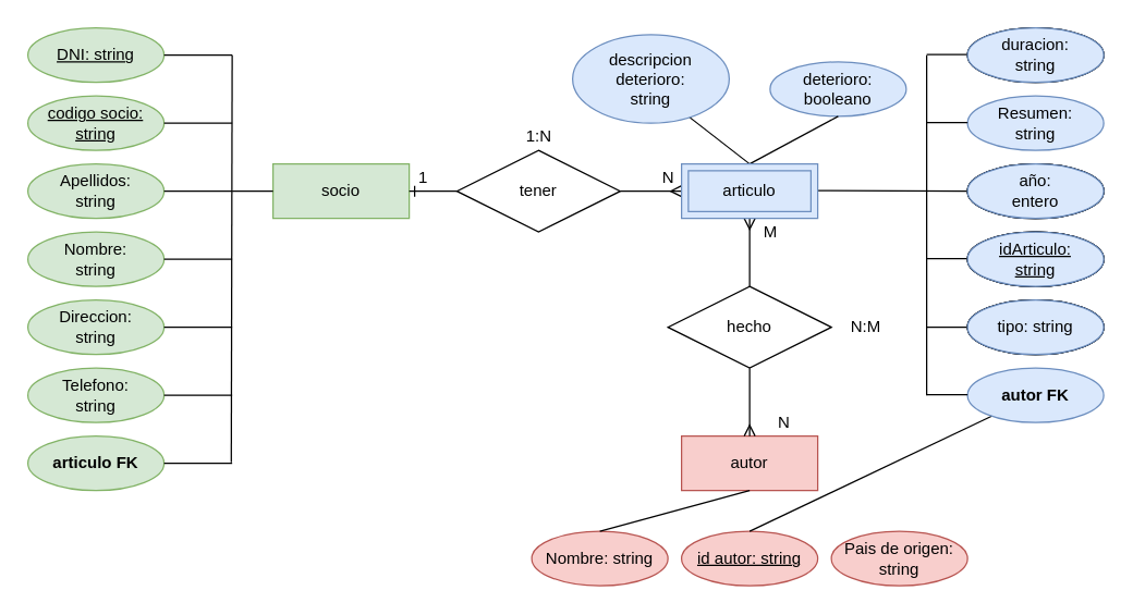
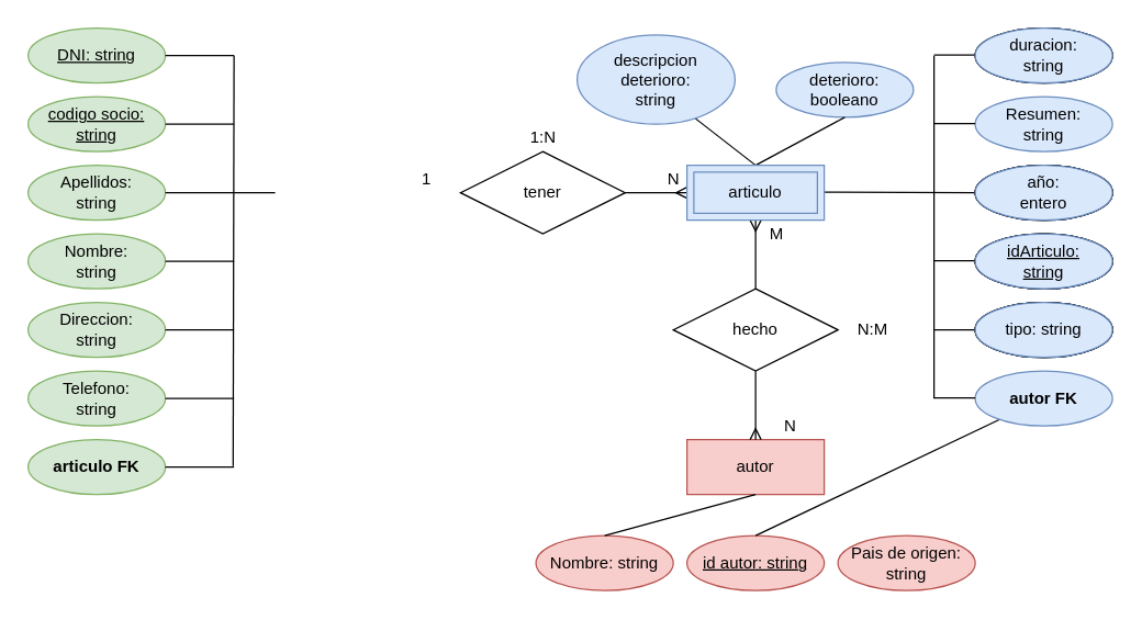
  <mxCell id="0" />
  <mxCell id="1" parent="0" />
- <mxCell id="2" value="socio" style="whiteSpace=wrap;html=1;align=center;fillColor=#d5e8d4;strokeColor=#82b366;" parent="1" vertex="1"><mxGeometry x="200" y="120" width="100" height="40" as="geometry" /></mxCell>
  <mxCell id="3" value="codigo socio:&lt;br&gt;string" style="ellipse;whiteSpace=wrap;html=1;align=center;fontStyle=4;rounded=0;sketch=0;fillColor=#d5e8d4;strokeColor=#82b366;" parent="1" vertex="1"><mxGeometry x="20" y="70" width="100" height="40" as="geometry" /></mxCell>
  <mxCell id="4" value="DNI: string" style="ellipse;whiteSpace=wrap;html=1;align=center;fontStyle=4;rounded=0;sketch=0;fillColor=#d5e8d4;strokeColor=#82b366;" parent="1" vertex="1"><mxGeometry x="20" y="20" width="100" height="40" as="geometry" /></mxCell>
  <mxCell id="5" value="Nombre:&lt;br&gt;string" style="ellipse;whiteSpace=wrap;html=1;align=center;rounded=0;sketch=0;fillColor=#d5e8d4;strokeColor=#82b366;" parent="1" vertex="1"><mxGeometry x="20" y="170" width="100" height="40" as="geometry" /></mxCell>
  <mxCell id="6" value="Apellidos:&lt;br&gt;string" style="ellipse;whiteSpace=wrap;html=1;align=center;rounded=0;sketch=0;fillColor=#d5e8d4;strokeColor=#82b366;" parent="1" vertex="1"><mxGeometry x="20" y="120" width="100" height="40" as="geometry" /></mxCell>
  <mxCell id="7" value="tener" style="shape=rhombus;perimeter=rhombusPerimeter;whiteSpace=wrap;html=1;align=center;rounded=0;sketch=0;" parent="1" vertex="1"><mxGeometry x="335" y="110" width="120" height="60" as="geometry" /></mxCell>
  <mxCell id="8" value="autor" style="whiteSpace=wrap;html=1;align=center;rounded=0;sketch=0;fillColor=#f8cecc;strokeColor=#b85450;" parent="1" vertex="1"><mxGeometry x="500" y="320" width="100" height="40" as="geometry" /></mxCell>
  <mxCell id="9" value="hecho" style="shape=rhombus;perimeter=rhombusPerimeter;whiteSpace=wrap;html=1;align=center;rounded=0;sketch=0;" parent="1" vertex="1"><mxGeometry x="490" y="210" width="120" height="60" as="geometry" /></mxCell>
  <mxCell id="10" value="" style="edgeStyle=entityRelationEdgeStyle;fontSize=12;html=1;endArrow=ERmany;rounded=1;sketch=0;curved=0;entryX=0;entryY=0.5;entryDx=0;entryDy=0;exitX=1;exitY=0.5;exitDx=0;exitDy=0;" parent="1" source="7" edge="1"><mxGeometry width="100" height="100" relative="1" as="geometry"><mxPoint x="500" y="140" as="sourcePoint" /><mxPoint x="500" y="140" as="targetPoint" /></mxGeometry></mxCell>
- <mxCell id="11" value="" style="edgeStyle=entityRelationEdgeStyle;fontSize=12;html=1;endArrow=ERone;endFill=1;rounded=1;sketch=0;curved=0;entryX=1;entryY=0.5;entryDx=0;entryDy=0;exitX=0;exitY=0.5;exitDx=0;exitDy=0;" parent="1" source="7" target="2" edge="1"><mxGeometry width="100" height="100" relative="1" as="geometry"><mxPoint x="450" y="290" as="sourcePoint" /><mxPoint x="320" y="170" as="targetPoint" /></mxGeometry></mxCell>
  <mxCell id="12" value="" style="fontSize=12;html=1;endArrow=ERmany;rounded=1;sketch=0;entryX=0.5;entryY=0;entryDx=0;entryDy=0;" parent="1" source="9" target="8" edge="1"><mxGeometry width="100" height="100" relative="1" as="geometry"><mxPoint x="330" y="240" as="sourcePoint" /><mxPoint x="550" y="330" as="targetPoint" /><Array as="points" /></mxGeometry></mxCell>
  <mxCell id="13" value="" style="fontSize=12;html=1;endArrow=ERmany;rounded=1;sketch=0;exitX=0.5;exitY=0;exitDx=0;exitDy=0;entryX=0.5;entryY=1;entryDx=0;entryDy=0;" parent="1" source="9" edge="1"><mxGeometry width="100" height="100" relative="1" as="geometry"><mxPoint x="591" y="190" as="sourcePoint" /><mxPoint x="550" y="160" as="targetPoint" /></mxGeometry></mxCell>
  <mxCell id="14" value="" style="line;strokeWidth=1;rotatable=0;dashed=0;labelPosition=right;align=left;verticalAlign=middle;spacingTop=0;spacingLeft=6;points=[];portConstraint=eastwest;rounded=0;sketch=0;" parent="1" vertex="1"><mxGeometry x="170" y="135" width="30" height="10" as="geometry" /></mxCell>
  <mxCell id="15" value="" style="endArrow=none;html=1;rounded=0;sketch=0;entryX=0.987;entryY=0.423;entryDx=0;entryDy=0;entryPerimeter=0;" parent="1" target="64" edge="1"><mxGeometry relative="1" as="geometry"><mxPoint x="170" y="40" as="sourcePoint" /><mxPoint x="170" y="350" as="targetPoint" /></mxGeometry></mxCell>
  <mxCell id="16" value="1:N" style="text;html=1;resizable=0;autosize=1;align=center;verticalAlign=middle;points=[];fillColor=none;strokeColor=none;rounded=0;sketch=0;" parent="1" vertex="1"><mxGeometry x="380" y="90" width="30" height="20" as="geometry" /></mxCell>
  <mxCell id="17" value="1" style="text;html=1;resizable=0;autosize=1;align=center;verticalAlign=middle;points=[];fillColor=none;strokeColor=none;rounded=0;sketch=0;" parent="1" vertex="1"><mxGeometry x="300" y="120" width="20" height="20" as="geometry" /></mxCell>
  <mxCell id="18" value="N" style="text;html=1;resizable=0;autosize=1;align=center;verticalAlign=middle;points=[];fillColor=none;strokeColor=none;rounded=0;sketch=0;" parent="1" vertex="1"><mxGeometry x="480" y="120" width="20" height="20" as="geometry" /></mxCell>
  <mxCell id="19" value="N:M" style="text;html=1;resizable=0;autosize=1;align=center;verticalAlign=middle;points=[];fillColor=none;strokeColor=none;rounded=0;sketch=0;" parent="1" vertex="1"><mxGeometry x="615" y="230" width="40" height="20" as="geometry" /></mxCell>
  <mxCell id="20" value="M" style="text;html=1;resizable=0;autosize=1;align=center;verticalAlign=middle;points=[];fillColor=none;strokeColor=none;rounded=0;sketch=0;" parent="1" vertex="1"><mxGeometry x="550" y="160" width="30" height="20" as="geometry" /></mxCell>
  <mxCell id="21" value="N" style="text;html=1;resizable=0;autosize=1;align=center;verticalAlign=middle;points=[];fillColor=none;strokeColor=none;rounded=0;sketch=0;" parent="1" vertex="1"><mxGeometry x="565" y="300" width="20" height="20" as="geometry" /></mxCell>
  <mxCell id="22" value="Direccion:&lt;br&gt;string" style="ellipse;whiteSpace=wrap;html=1;align=center;rounded=0;sketch=0;fillColor=#d5e8d4;strokeColor=#82b366;" parent="1" vertex="1"><mxGeometry x="20" y="220" width="100" height="40" as="geometry" /></mxCell>
  <mxCell id="23" value="Telefono:&lt;br&gt;string" style="ellipse;whiteSpace=wrap;html=1;align=center;rounded=0;sketch=0;fillColor=#d5e8d4;strokeColor=#82b366;" parent="1" vertex="1"><mxGeometry x="20" y="270" width="100" height="40" as="geometry" /></mxCell>
  <mxCell id="24" value="" style="line;strokeWidth=1;rotatable=0;dashed=0;labelPosition=right;align=left;verticalAlign=middle;spacingTop=0;spacingLeft=6;points=[];portConstraint=eastwest;rounded=0;sketch=0;" parent="1" vertex="1"><mxGeometry x="120" y="185" width="50" height="10" as="geometry" /></mxCell>
  <mxCell id="25" value="" style="line;strokeWidth=1;rotatable=0;dashed=0;labelPosition=right;align=left;verticalAlign=middle;spacingTop=0;spacingLeft=6;points=[];portConstraint=eastwest;rounded=0;sketch=0;" parent="1" vertex="1"><mxGeometry x="120" y="235" width="50" height="10" as="geometry" /></mxCell>
  <mxCell id="26" value="" style="line;strokeWidth=1;rotatable=0;dashed=0;labelPosition=right;align=left;verticalAlign=middle;spacingTop=0;spacingLeft=6;points=[];portConstraint=eastwest;rounded=0;sketch=0;" parent="1" vertex="1"><mxGeometry x="120" y="285" width="50" height="10" as="geometry" /></mxCell>
  <mxCell id="27" value="" style="line;strokeWidth=1;rotatable=0;dashed=0;labelPosition=right;align=left;verticalAlign=middle;spacingTop=0;spacingLeft=6;points=[];portConstraint=eastwest;rounded=0;sketch=0;" parent="1" vertex="1"><mxGeometry x="120" y="135" width="50" height="10" as="geometry" /></mxCell>
  <mxCell id="28" value="" style="line;strokeWidth=1;rotatable=0;dashed=0;labelPosition=right;align=left;verticalAlign=middle;spacingTop=0;spacingLeft=6;points=[];portConstraint=eastwest;rounded=0;sketch=0;" parent="1" vertex="1"><mxGeometry x="120" y="85" width="50" height="10" as="geometry" /></mxCell>
  <mxCell id="29" value="" style="line;strokeWidth=1;rotatable=0;dashed=0;labelPosition=right;align=left;verticalAlign=middle;spacingTop=0;spacingLeft=6;points=[];portConstraint=eastwest;rounded=0;sketch=0;" parent="1" vertex="1"><mxGeometry x="120" y="35" width="50" height="10" as="geometry" /></mxCell>
  <mxCell id="30" value="tipo" style="ellipse;whiteSpace=wrap;html=1;align=center;rounded=0;sketch=0;" parent="1" vertex="1"><mxGeometry x="710" y="220" width="100" height="40" as="geometry" /></mxCell>
  <mxCell id="31" value="Nombre: string" style="ellipse;whiteSpace=wrap;html=1;align=center;rounded=0;sketch=0;fillColor=#f8cecc;strokeColor=#b85450;" parent="1" vertex="1"><mxGeometry x="390" y="390" width="100" height="40" as="geometry" /></mxCell>
  <mxCell id="32" value="codigo" style="ellipse;whiteSpace=wrap;html=1;align=center;fontStyle=4;rounded=0;sketch=0;" parent="1" vertex="1"><mxGeometry x="710" y="170" width="100" height="40" as="geometry" /></mxCell>
  <mxCell id="33" value="ano" style="ellipse;whiteSpace=wrap;html=1;align=center;rounded=0;sketch=0;" parent="1" vertex="1"><mxGeometry x="710" y="120" width="100" height="40" as="geometry" /></mxCell>
  <mxCell id="34" value="Resumen:&lt;br&gt;string" style="ellipse;whiteSpace=wrap;html=1;align=center;rounded=0;sketch=0;fillColor=#dae8fc;strokeColor=#6c8ebf;" parent="1" vertex="1"><mxGeometry x="710" y="70" width="100" height="40" as="geometry" /></mxCell>
  <mxCell id="35" value="Pais de origen:&lt;br&gt;string" style="ellipse;whiteSpace=wrap;html=1;align=center;rounded=0;sketch=0;fillColor=#f8cecc;strokeColor=#b85450;" parent="1" vertex="1"><mxGeometry x="610" y="390" width="100" height="40" as="geometry" /></mxCell>
  <mxCell id="36" value="id autor: string" style="ellipse;whiteSpace=wrap;html=1;align=center;fontStyle=4;rounded=0;sketch=0;fillColor=#f8cecc;strokeColor=#b85450;" parent="1" vertex="1"><mxGeometry x="500" y="390" width="100" height="40" as="geometry" /></mxCell>
  <mxCell id="37" value="" style="endArrow=none;html=1;rounded=0;sketch=0;exitX=0.5;exitY=0;exitDx=0;exitDy=0;" parent="1" source="31" edge="1"><mxGeometry relative="1" as="geometry"><mxPoint x="440" y="380" as="sourcePoint" /><mxPoint x="550" y="360" as="targetPoint" /></mxGeometry></mxCell>
  <mxCell id="38" value="" style="endArrow=none;html=1;rounded=0;sketch=0;exitX=0.5;exitY=0;exitDx=0;exitDy=0;" parent="1" source="36" target="61" edge="1"><mxGeometry relative="1" as="geometry"><mxPoint x="455" y="400" as="sourcePoint" /><mxPoint x="558.2" y="372" as="targetPoint" /></mxGeometry></mxCell>
  <mxCell id="39" value="duracion" style="ellipse;whiteSpace=wrap;html=1;align=center;rounded=0;sketch=0;" parent="1" vertex="1"><mxGeometry x="710" y="20" width="100" height="40" as="geometry" /></mxCell>
  <mxCell id="40" value="deterioro:&lt;br&gt;booleano" style="ellipse;whiteSpace=wrap;html=1;align=center;rounded=0;sketch=0;fillColor=#dae8fc;strokeColor=#6c8ebf;" parent="1" vertex="1"><mxGeometry x="565" y="45" width="100" height="40" as="geometry" /></mxCell>
  <mxCell id="41" value="" style="endArrow=none;html=1;rounded=0;sketch=0;entryX=0.5;entryY=1;entryDx=0;entryDy=0;exitX=0.5;exitY=0;exitDx=0;exitDy=0;" parent="1" edge="1"><mxGeometry relative="1" as="geometry"><mxPoint x="550" y="120" as="sourcePoint" /><mxPoint x="615" y="85" as="targetPoint" /></mxGeometry></mxCell>
  <mxCell id="42" value="" style="endArrow=none;html=1;rounded=0;sketch=0;entryX=0.5;entryY=1;entryDx=0;entryDy=0;exitX=0.5;exitY=0;exitDx=0;exitDy=0;" parent="1" edge="1"><mxGeometry relative="1" as="geometry"><mxPoint x="550" y="120" as="sourcePoint" /><mxPoint x="505" y="85" as="targetPoint" /></mxGeometry></mxCell>
  <mxCell id="43" value="" style="endArrow=none;html=1;rounded=0;sketch=0;entryX=0;entryY=0.5;entryDx=0;entryDy=0;" parent="1" target="33" edge="1"><mxGeometry relative="1" as="geometry"><mxPoint x="600" y="139.5" as="sourcePoint" /><mxPoint x="680" y="140" as="targetPoint" /></mxGeometry></mxCell>
  <mxCell id="44" value="" style="endArrow=none;html=1;rounded=0;sketch=0;" parent="1" edge="1"><mxGeometry relative="1" as="geometry"><mxPoint x="680" y="40" as="sourcePoint" /><mxPoint x="680" y="290" as="targetPoint" /></mxGeometry></mxCell>
  <mxCell id="45" value="" style="endArrow=none;html=1;rounded=0;sketch=0;exitX=0;exitY=0.5;exitDx=0;exitDy=0;" parent="1" source="30" edge="1"><mxGeometry relative="1" as="geometry"><mxPoint x="520" y="220" as="sourcePoint" /><mxPoint x="680" y="240" as="targetPoint" /></mxGeometry></mxCell>
  <mxCell id="46" value="" style="endArrow=none;html=1;rounded=0;sketch=0;exitX=0;exitY=0.5;exitDx=0;exitDy=0;" parent="1" edge="1"><mxGeometry relative="1" as="geometry"><mxPoint x="710" y="189.5" as="sourcePoint" /><mxPoint x="680" y="189.5" as="targetPoint" /></mxGeometry></mxCell>
  <mxCell id="47" value="" style="endArrow=none;html=1;rounded=0;sketch=0;exitX=0;exitY=0.5;exitDx=0;exitDy=0;" parent="1" edge="1"><mxGeometry relative="1" as="geometry"><mxPoint x="710" y="89.5" as="sourcePoint" /><mxPoint x="680" y="89.5" as="targetPoint" /></mxGeometry></mxCell>
  <mxCell id="48" value="" style="endArrow=none;html=1;rounded=0;sketch=0;exitX=0;exitY=0.5;exitDx=0;exitDy=0;" parent="1" edge="1"><mxGeometry relative="1" as="geometry"><mxPoint x="710" y="39.5" as="sourcePoint" /><mxPoint x="680" y="39.5" as="targetPoint" /></mxGeometry></mxCell>
  <mxCell id="49" value="tipo" style="ellipse;whiteSpace=wrap;html=1;align=center;rounded=0;sketch=0;" parent="1" vertex="1"><mxGeometry x="710" y="220" width="100" height="40" as="geometry" /></mxCell>
  <mxCell id="50" value="codigo" style="ellipse;whiteSpace=wrap;html=1;align=center;fontStyle=4;rounded=0;sketch=0;" parent="1" vertex="1"><mxGeometry x="710" y="170" width="100" height="40" as="geometry" /></mxCell>
  <mxCell id="51" value="ano" style="ellipse;whiteSpace=wrap;html=1;align=center;rounded=0;sketch=0;" parent="1" vertex="1"><mxGeometry x="710" y="120" width="100" height="40" as="geometry" /></mxCell>
  <mxCell id="52" value="tipo" style="ellipse;whiteSpace=wrap;html=1;align=center;rounded=0;sketch=0;" parent="1" vertex="1"><mxGeometry x="710" y="220" width="100" height="40" as="geometry" /></mxCell>
  <mxCell id="53" value="codigo" style="ellipse;whiteSpace=wrap;html=1;align=center;fontStyle=4;rounded=0;sketch=0;" parent="1" vertex="1"><mxGeometry x="710" y="170" width="100" height="40" as="geometry" /></mxCell>
  <mxCell id="54" value="ano" style="ellipse;whiteSpace=wrap;html=1;align=center;rounded=0;sketch=0;" parent="1" vertex="1"><mxGeometry x="710" y="120" width="100" height="40" as="geometry" /></mxCell>
  <mxCell id="55" value="duracion" style="ellipse;whiteSpace=wrap;html=1;align=center;rounded=0;sketch=0;" parent="1" vertex="1"><mxGeometry x="710" y="20" width="100" height="40" as="geometry" /></mxCell>
  <mxCell id="56" value="tipo: string" style="ellipse;whiteSpace=wrap;html=1;align=center;rounded=0;sketch=0;fillColor=#dae8fc;strokeColor=#6c8ebf;" parent="1" vertex="1"><mxGeometry x="710" y="220" width="100" height="40" as="geometry" /></mxCell>
  <mxCell id="57" value="idArticulo:&lt;br&gt;string" style="ellipse;whiteSpace=wrap;html=1;align=center;fontStyle=4;rounded=0;sketch=0;fillColor=#dae8fc;strokeColor=#6c8ebf;" parent="1" vertex="1"><mxGeometry x="710" y="170" width="100" height="40" as="geometry" /></mxCell>
  <mxCell id="58" value="año:&lt;br&gt;entero" style="ellipse;whiteSpace=wrap;html=1;align=center;rounded=0;sketch=0;fillColor=#dae8fc;strokeColor=#6c8ebf;" parent="1" vertex="1"><mxGeometry x="710" y="120" width="100" height="40" as="geometry" /></mxCell>
  <mxCell id="59" value="duracion:&lt;br&gt;string" style="ellipse;whiteSpace=wrap;html=1;align=center;rounded=0;sketch=0;fillColor=#dae8fc;strokeColor=#6c8ebf;" parent="1" vertex="1"><mxGeometry x="710" y="20" width="100" height="40" as="geometry" /></mxCell>
  <mxCell id="60" value="descripcion&lt;br&gt;deterioro:&lt;br&gt;string" style="ellipse;whiteSpace=wrap;html=1;align=center;rounded=0;sketch=0;fillColor=#dae8fc;strokeColor=#6c8ebf;" parent="1" vertex="1"><mxGeometry x="420" y="25" width="115" height="65" as="geometry" /></mxCell>
  <mxCell id="61" value="&lt;b&gt;autor FK&lt;/b&gt;" style="ellipse;whiteSpace=wrap;html=1;align=center;rounded=0;sketch=0;fillColor=#dae8fc;strokeColor=#6c8ebf;" vertex="1" parent="1"><mxGeometry x="710" y="270" width="100" height="40" as="geometry" /></mxCell>
  <mxCell id="62" value="" style="endArrow=none;html=1;rounded=0;sketch=0;exitX=0;exitY=0.5;exitDx=0;exitDy=0;" edge="1" parent="1"><mxGeometry relative="1" as="geometry"><mxPoint x="710" y="289.5" as="sourcePoint" /><mxPoint x="680" y="289.5" as="targetPoint" /></mxGeometry></mxCell>
  <mxCell id="63" value="&lt;b&gt;articulo FK&lt;/b&gt;" style="ellipse;whiteSpace=wrap;html=1;align=center;rounded=0;sketch=0;fillColor=#d5e8d4;strokeColor=#82b366;" vertex="1" parent="1"><mxGeometry x="20" y="320" width="100" height="40" as="geometry" /></mxCell>
  <mxCell id="64" value="" style="line;strokeWidth=1;rotatable=0;dashed=0;labelPosition=right;align=left;verticalAlign=middle;spacingTop=0;spacingLeft=6;points=[];portConstraint=eastwest;rounded=0;sketch=0;" vertex="1" parent="1"><mxGeometry x="120" y="335" width="50" height="10" as="geometry" /></mxCell>
  <mxCell id="65" value="articulo" style="shape=ext;margin=3;double=1;whiteSpace=wrap;html=1;align=center;fillColor=#dae8fc;strokeColor=#6c8ebf;" vertex="1" parent="1"><mxGeometry x="500" y="120" width="100" height="40" as="geometry" /></mxCell>
